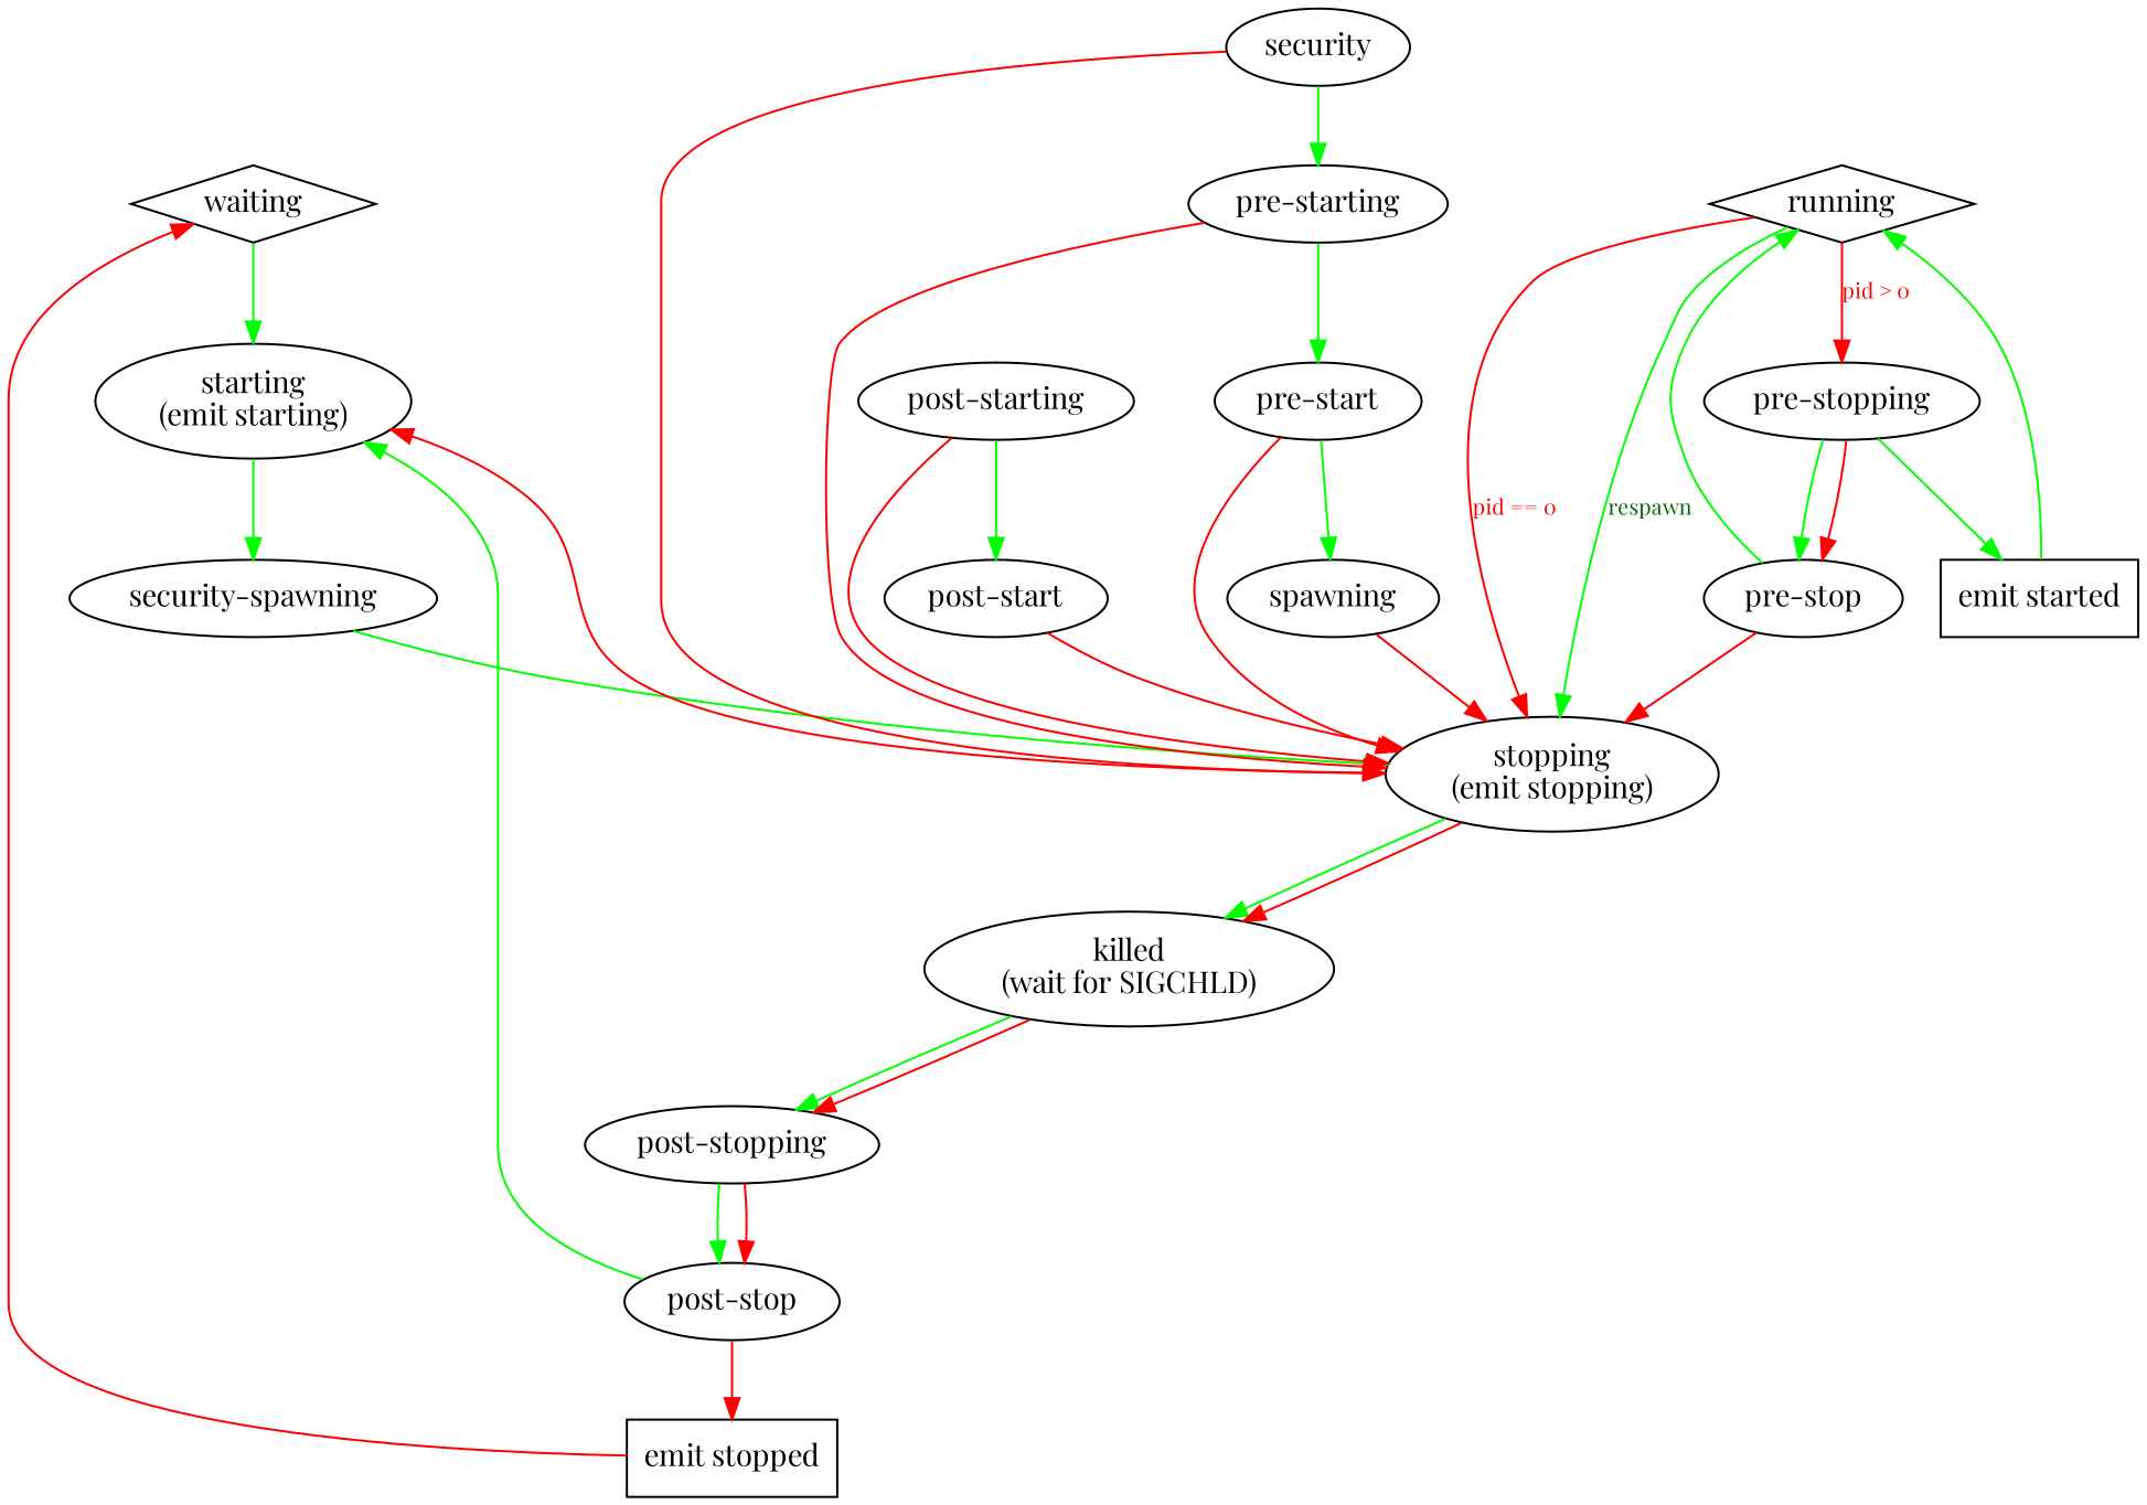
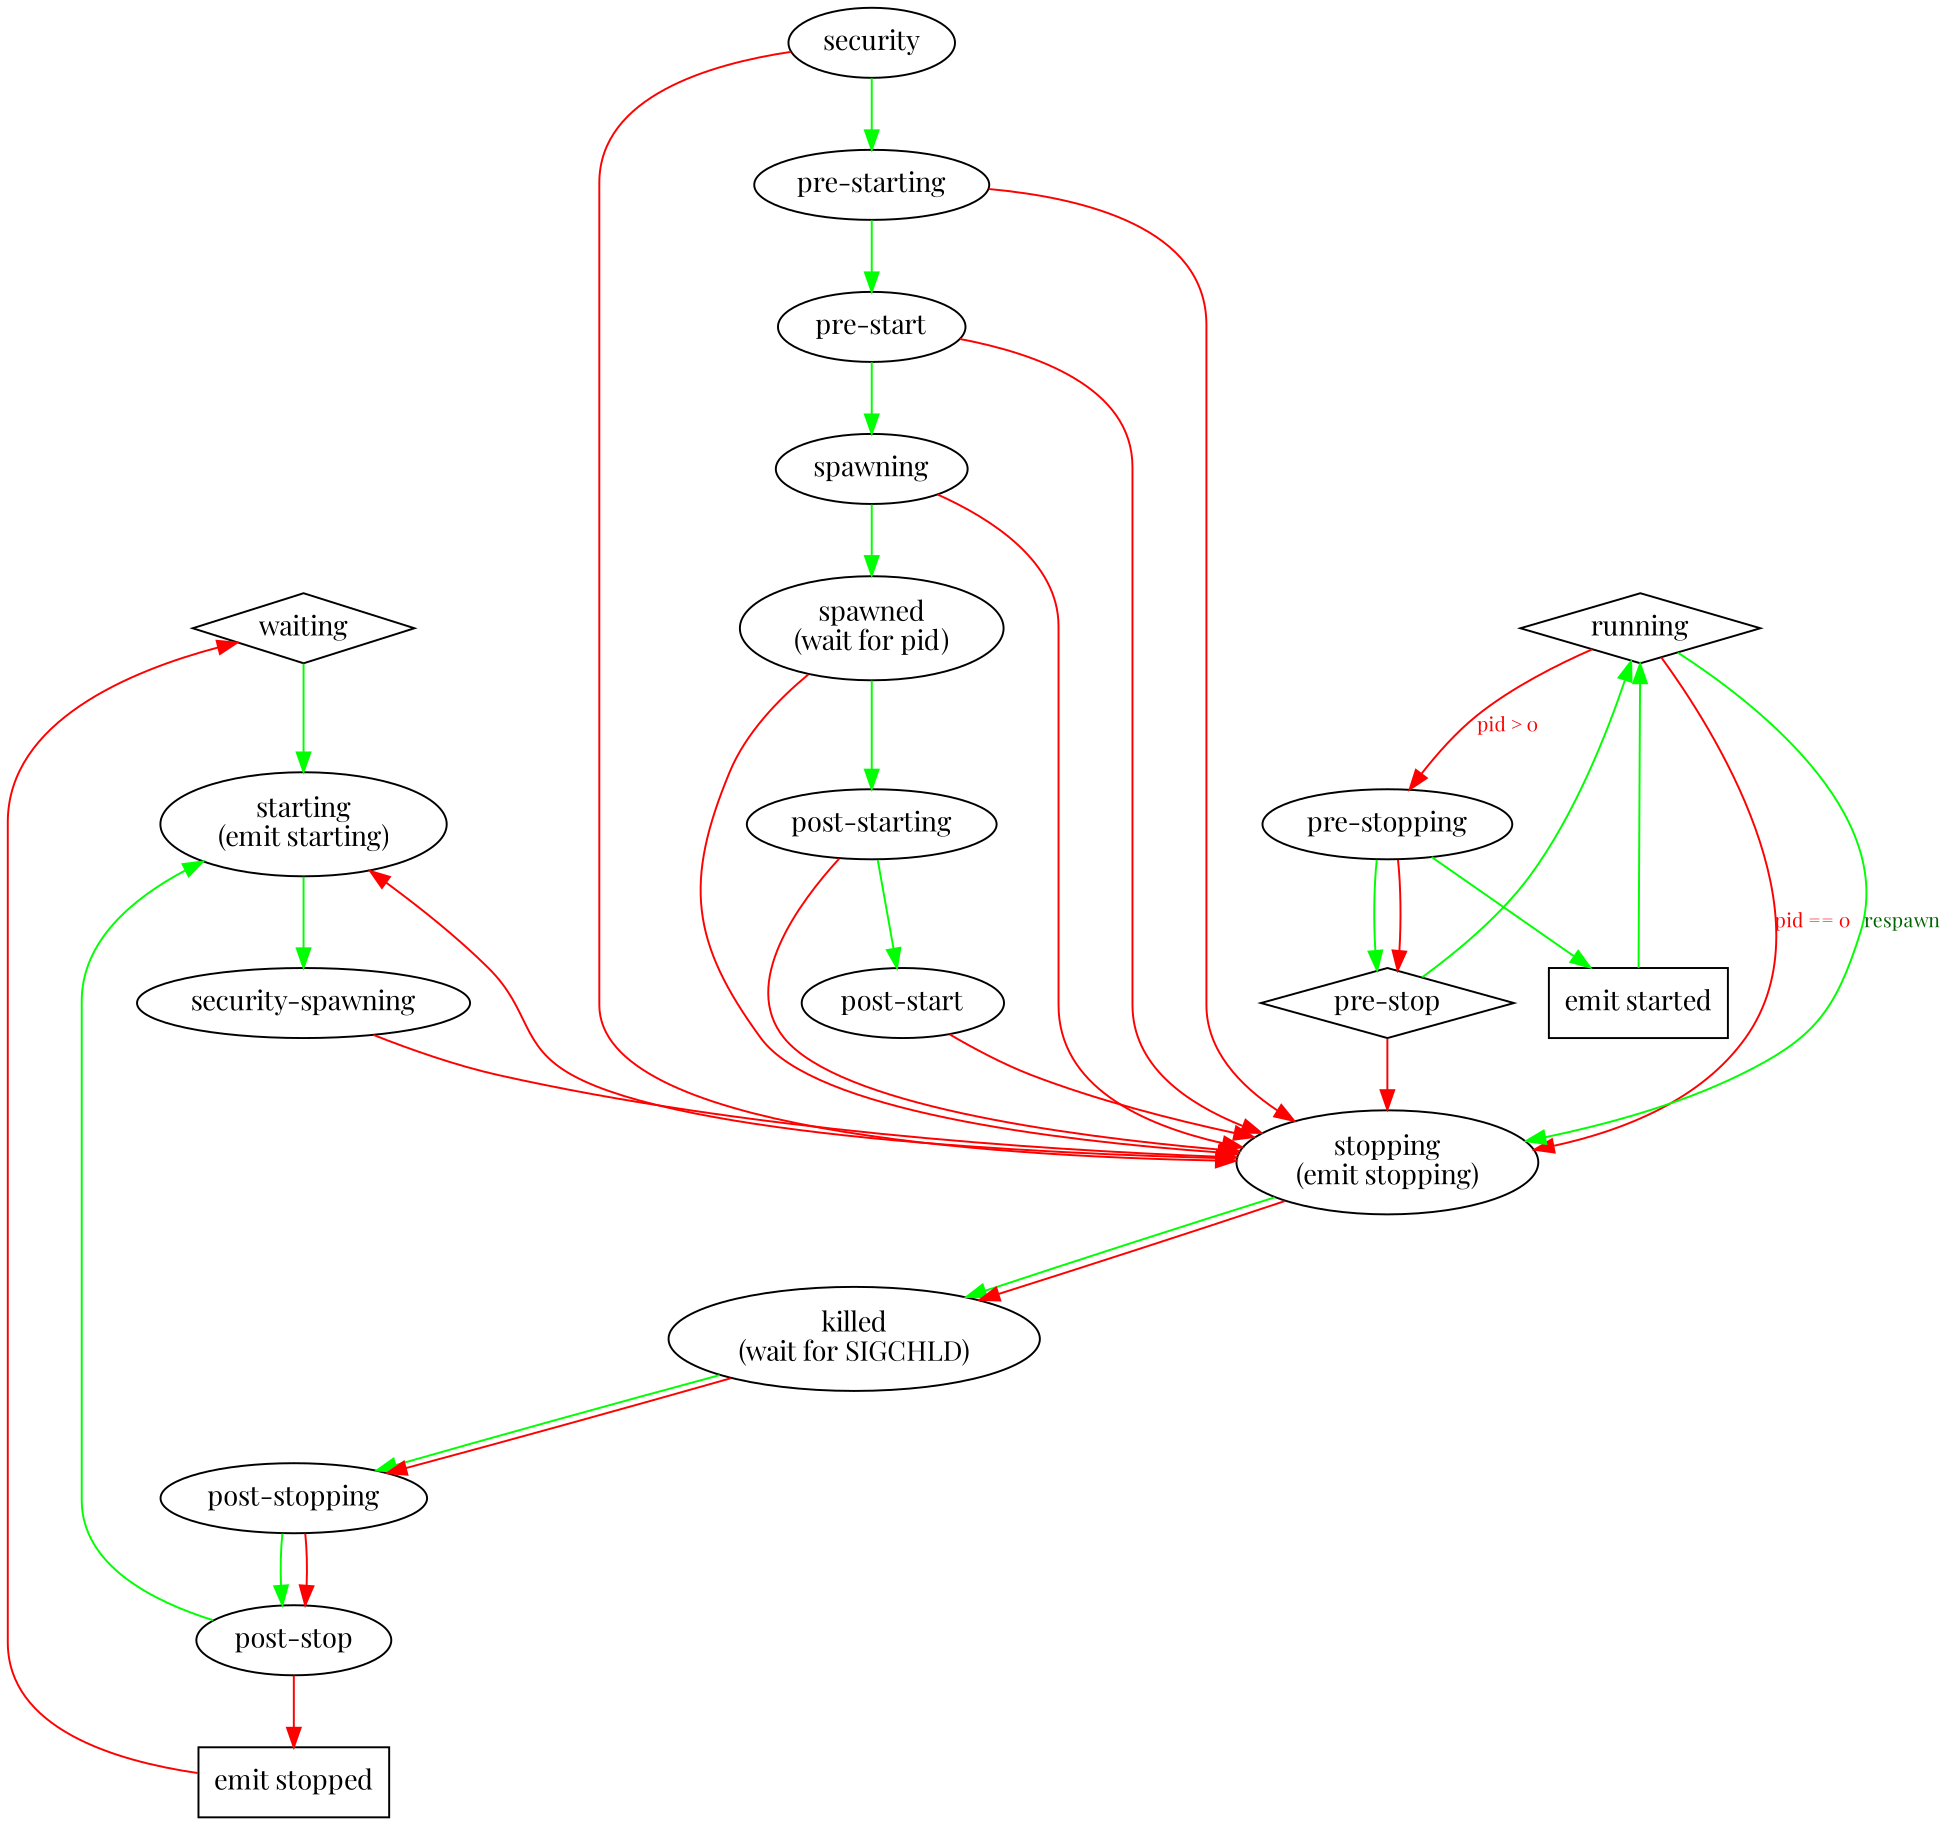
  digraph {
    constraint=false
    fontname="Playfair Display"
    node [fontname="Playfair Display"]
    edge [color=red fontname="Playfair Display" fontsize=10]
    waiting [shape=diamond]
    n2 [label="starting\n(emit starting)"]
    n3 [label="security-spawning"]
    n4 [label="stopping\n(emit stopping)"]
    n5 [label="killed\n(wait for SIGCHLD)"]
    n6 [label=security]
    n7 [label="pre-starting"]
    n8 [label="pre-start"]
    n9 [label=spawning]
+   n10 [label="spawned\n(wait for pid)"]
    n11 [label="post-starting"]
    n12 [label="post-start"]
    n13 [label="emit started" shape=rectangle]
    running [shape=diamond]
    n15 [label="pre-stopping"]
-   n16 [label="pre-stop"]
+   n16 [label="pre-stop" shape=diamond]
    n17 [label="post-stopping"]
    n18 [label="post-stop"]
    n19 [label="emit stopped" shape=rectangle]
    waiting -> n2 [color=green weight=10]
    n2 -> n3 [color=green weight=10]
-   n3 -> n4 [color=green]
+   n3 -> n4
    n4 -> n2
    n4 -> n5 [color=green]
    n4 -> n5
    n5 -> n17 [color=green]
    n5 -> n17
    n6 -> n4
    n6 -> n7 [color=green weight=10]
    n7 -> n4
    n7 -> n8 [color=green weight=10]
    n8 -> n4
    n8 -> n9 [color=green weight=10]
    n9 -> n4
+   n9 -> n10 [color=green weight=10]
+   n10 -> n4
+   n10 -> n11 [color=green weight=10]
    n11 -> n4
    n11 -> n12 [color=green weight=10]
    n12 -> n4
    n13 -> running [color=green weight=10]
    running -> n4 [fontcolor=red label="pid == 0"]
    running -> n4 [color=green fontcolor=darkgreen label=respawn]
    running -> n15 [fontcolor=red label="pid > 0" weight=10]
    n15 -> n13 [color=green weight=10]
    n15 -> n16 [color=green weight=10]
    n15 -> n16 [weight=10]
    n16 -> n4 [weight=10]
    n16 -> running [color=green]
    n17 -> n18 [color=green weight=10]
    n17 -> n18
    n18 -> n2 [color=green]
    n18 -> n19 [weight=10]
    n19 -> waiting
  }
